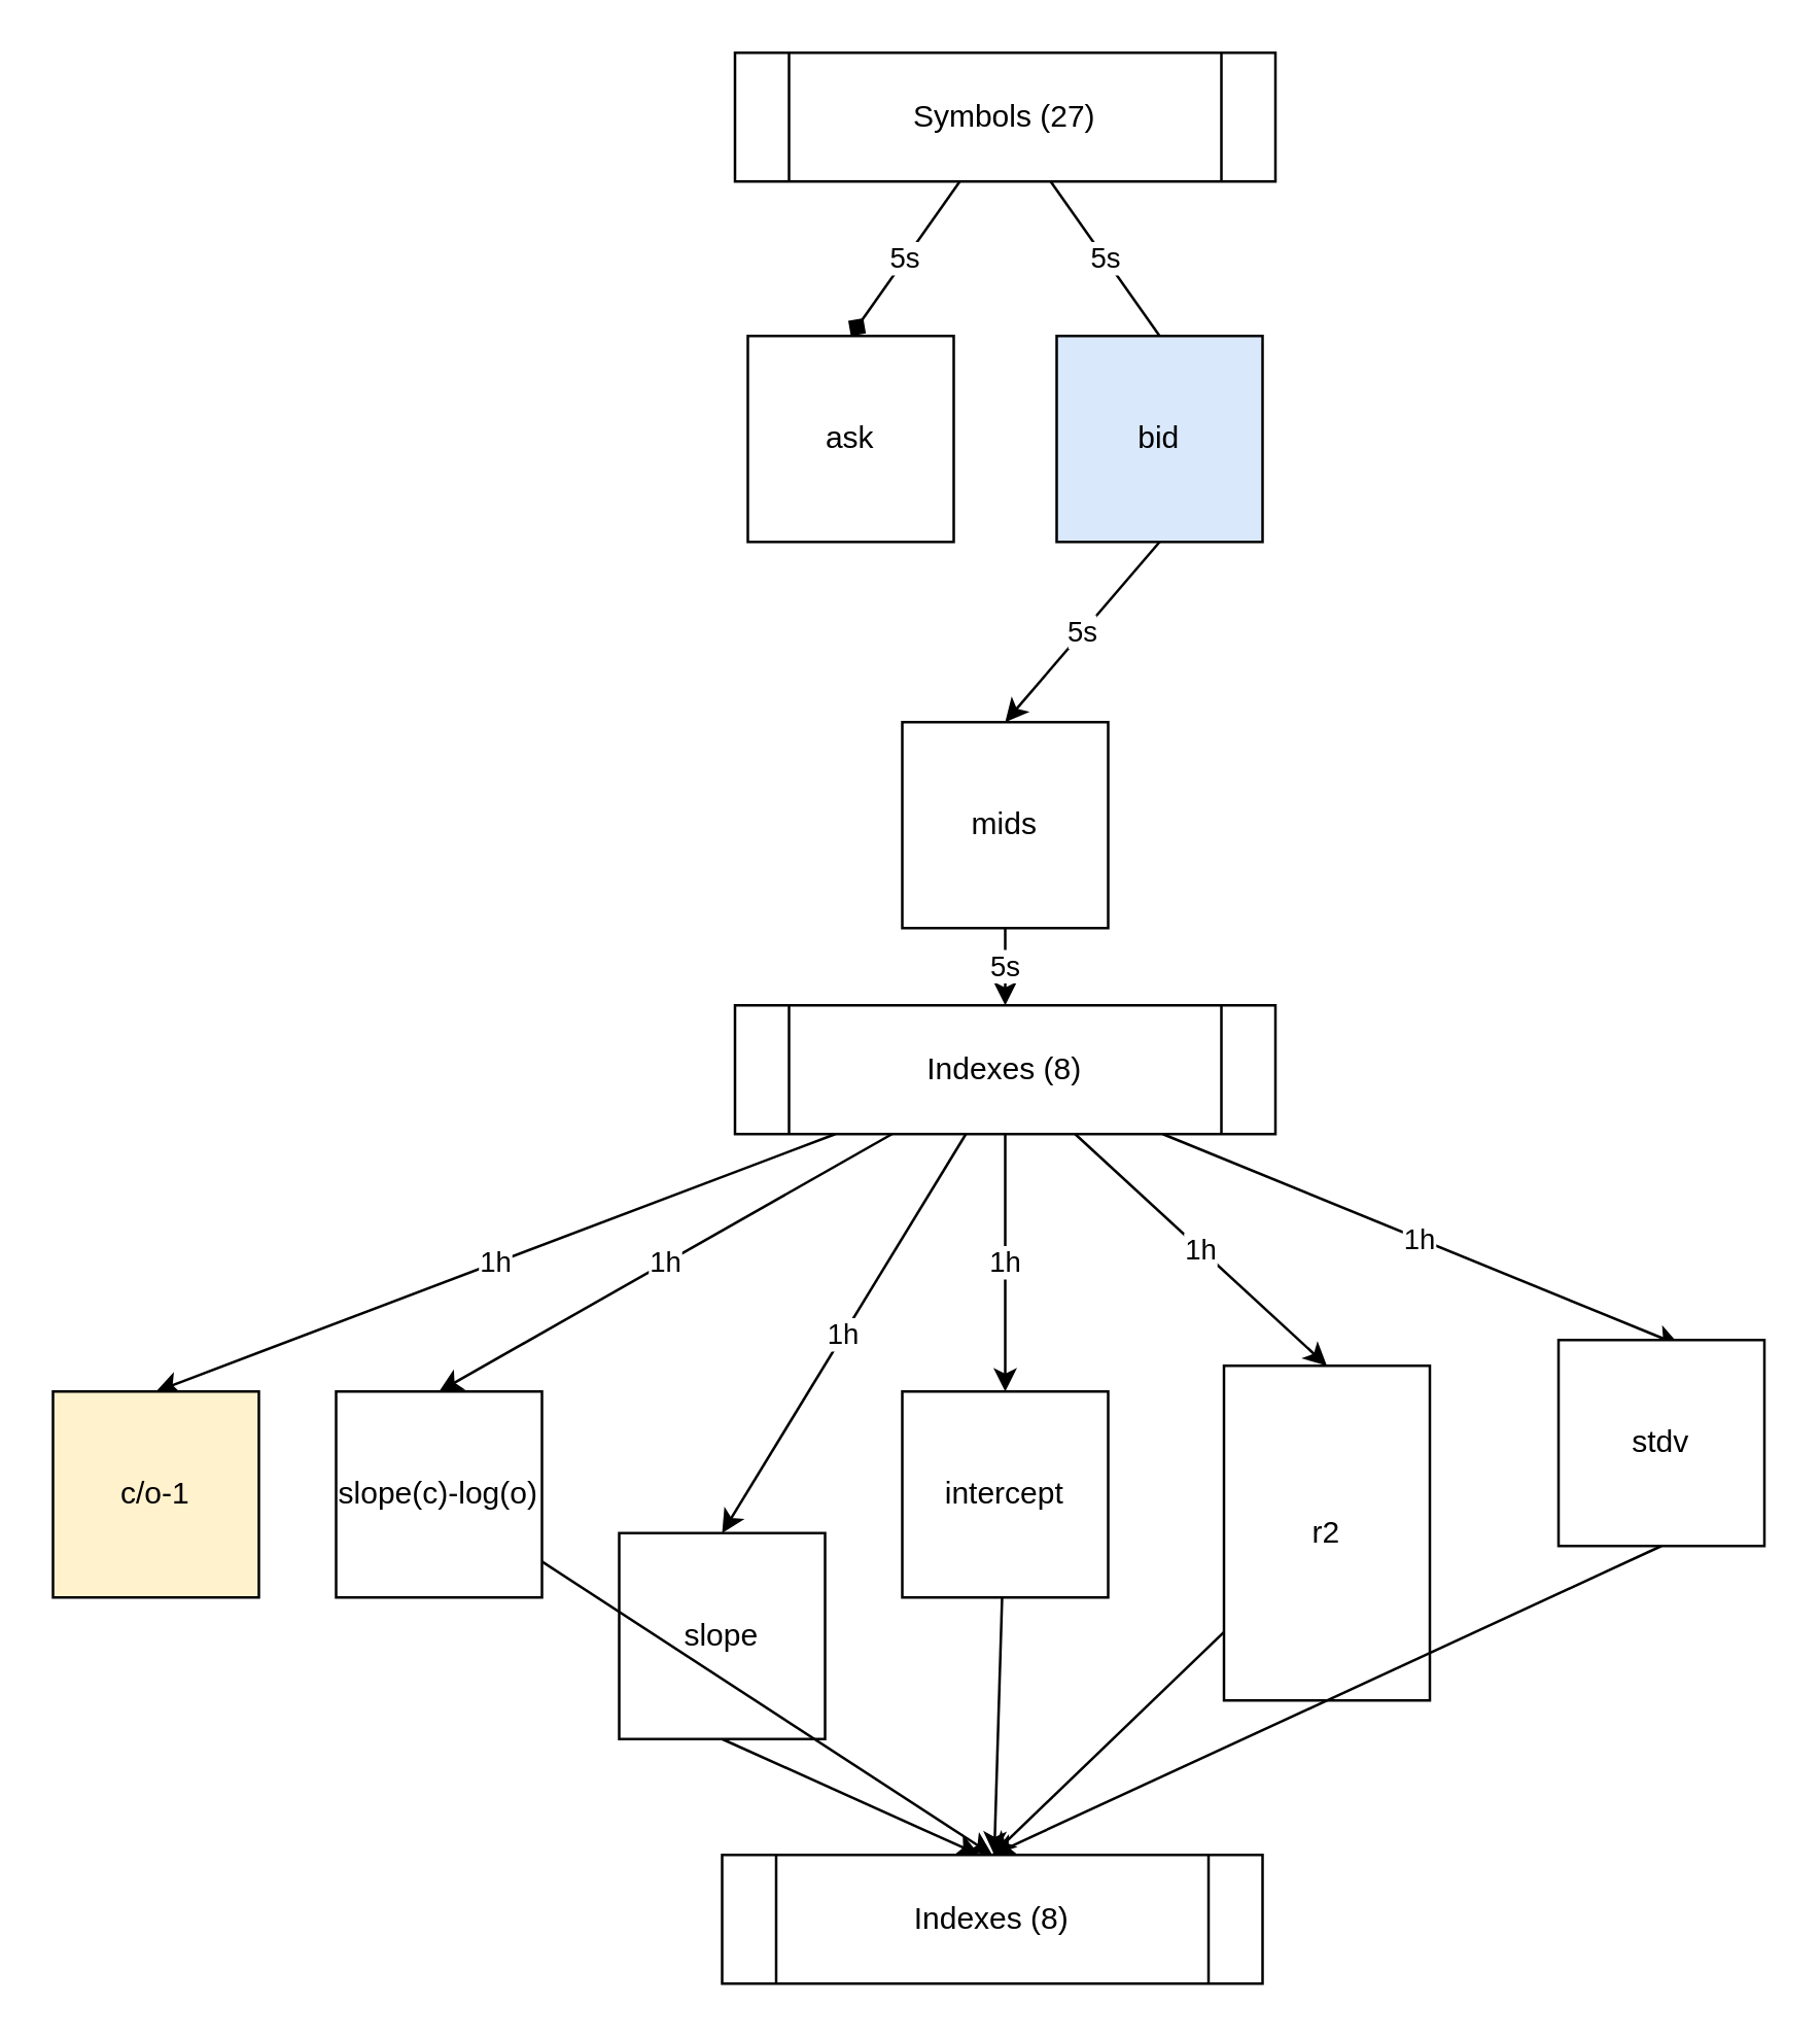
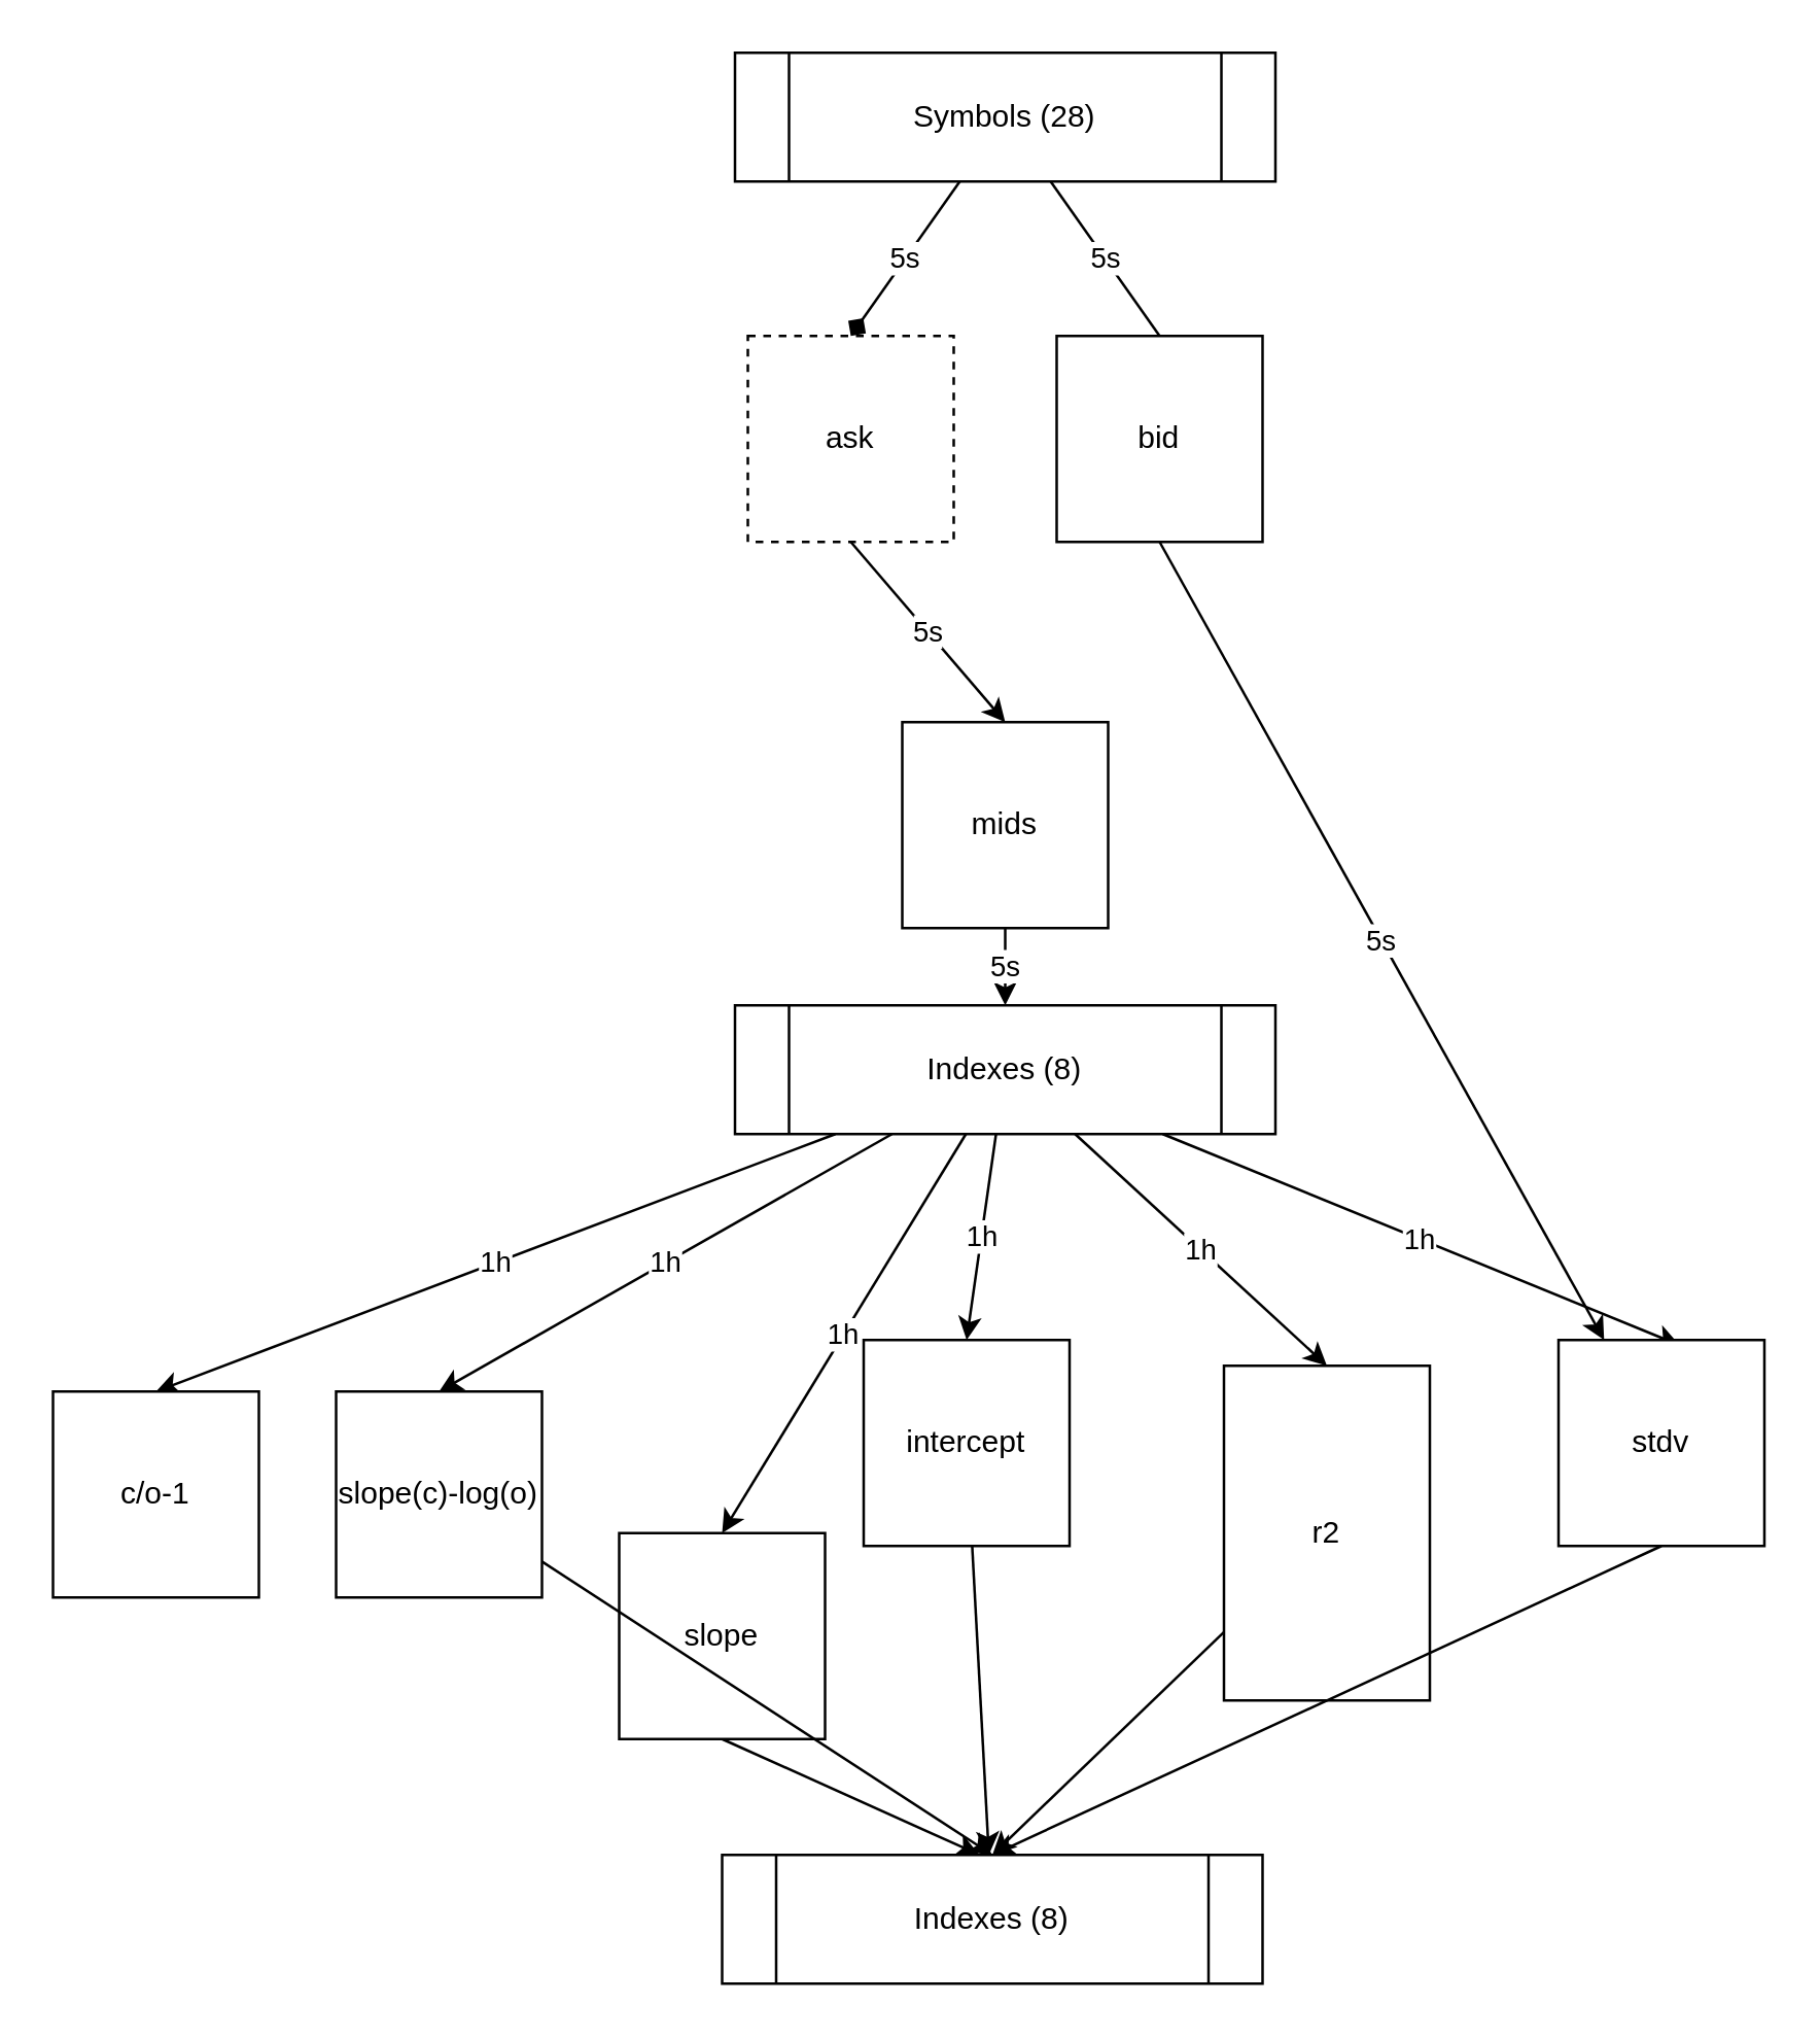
  <mxCell id="0" />
  <mxCell id="1" parent="0" />
- <mxCell id="3" value="ask" style="whiteSpace=wrap;html=1;aspect=fixed;" parent="1" vertex="1"><mxGeometry x="290" y="130" width="80" height="80" as="geometry" /></mxCell>
- <mxCell id="4" value="5s" style="edgeStyle=none;html=1;exitX=0.5;exitY=1;exitDx=0;exitDy=0;entryX=0.5;entryY=0;entryDx=0;entryDy=0;" parent="1" source="5" target="7" edge="1"><mxGeometry relative="1" as="geometry" /></mxCell>
- <mxCell id="5" value="bid" style="whiteSpace=wrap;html=1;aspect=fixed;fillColor=#dae8fc;" parent="1" vertex="1"><mxGeometry x="410" y="130" width="80" height="80" as="geometry" /></mxCell>
+ <mxCell id="2" value="5s" style="edgeStyle=none;html=1;entryX=0.5;entryY=0;entryDx=0;entryDy=0;exitX=0.5;exitY=1;exitDx=0;exitDy=0;" parent="1" source="3" target="7" edge="1"><mxGeometry relative="1" as="geometry" /></mxCell>
+ <mxCell id="3" value="ask" style="whiteSpace=wrap;html=1;aspect=fixed;dashed=1;" parent="1" vertex="1"><mxGeometry x="290" y="130" width="80" height="80" as="geometry" /></mxCell>
+ <mxCell id="4" value="5s" style="edgeStyle=none;html=1;exitX=0.5;exitY=1;exitDx=0;exitDy=0;" parent="1" source="5" target="28" edge="1"><mxGeometry relative="1" as="geometry" /></mxCell>
+ <mxCell id="5" value="bid" style="whiteSpace=wrap;html=1;aspect=fixed;" parent="1" vertex="1"><mxGeometry x="410" y="130" width="80" height="80" as="geometry" /></mxCell>
  <mxCell id="6" value="5s" style="edgeStyle=none;html=1;entryX=0.5;entryY=0;entryDx=0;entryDy=0;" parent="1" source="7" edge="1"><mxGeometry relative="1" as="geometry"><mxPoint x="390" y="390" as="targetPoint" /></mxGeometry></mxCell>
  <mxCell id="7" value="mids" style="whiteSpace=wrap;html=1;aspect=fixed;" parent="1" vertex="1"><mxGeometry x="350" y="280" width="80" height="80" as="geometry" /></mxCell>
  <mxCell id="8" value="5s" style="edgeStyle=none;html=1;entryX=0.5;entryY=0;entryDx=0;entryDy=0;endArrow=diamond;" parent="1" source="10" target="3" edge="1"><mxGeometry relative="1" as="geometry" /></mxCell>
  <mxCell id="9" value="5s" style="edgeStyle=none;html=1;entryX=0.5;entryY=0;entryDx=0;entryDy=0;endArrow=none;" parent="1" source="10" target="5" edge="1"><mxGeometry relative="1" as="geometry" /></mxCell>
- <mxCell id="10" value="Symbols (27)" style="shape=process;whiteSpace=wrap;html=1;backgroundOutline=1;" parent="1" vertex="1"><mxGeometry x="285" y="20" width="210" height="50" as="geometry" /></mxCell>
+ <mxCell id="10" value="Symbols (28)" style="shape=process;whiteSpace=wrap;html=1;backgroundOutline=1;" parent="1" vertex="1"><mxGeometry x="285" y="20" width="210" height="50" as="geometry" /></mxCell>
  <mxCell id="11" value="1h" style="edgeStyle=none;html=1;entryX=0.5;entryY=0;entryDx=0;entryDy=0;" parent="1" source="17" target="21" edge="1"><mxGeometry relative="1" as="geometry" /></mxCell>
  <mxCell id="12" value="1h" style="edgeStyle=none;html=1;entryX=0.5;entryY=0;entryDx=0;entryDy=0;" parent="1" source="17" target="23" edge="1"><mxGeometry relative="1" as="geometry" /></mxCell>
  <mxCell id="13" value="1h" style="edgeStyle=none;html=1;entryX=0.5;entryY=0;entryDx=0;entryDy=0;" parent="1" source="17" target="25" edge="1"><mxGeometry relative="1" as="geometry" /></mxCell>
  <mxCell id="14" value="1h" style="edgeStyle=none;html=1;entryX=0.5;entryY=0;entryDx=0;entryDy=0;" parent="1" source="17" target="26" edge="1"><mxGeometry relative="1" as="geometry" /></mxCell>
  <mxCell id="15" value="1h" style="edgeStyle=none;html=1;entryX=0.5;entryY=0;entryDx=0;entryDy=0;" parent="1" source="17" target="19" edge="1"><mxGeometry relative="1" as="geometry" /></mxCell>
  <mxCell id="16" value="1h" style="edgeStyle=none;html=1;entryX=0.588;entryY=0.025;entryDx=0;entryDy=0;entryPerimeter=0;" parent="1" source="17" target="28" edge="1"><mxGeometry relative="1" as="geometry" /></mxCell>
  <mxCell id="17" value="Indexes (8)" style="shape=process;whiteSpace=wrap;html=1;backgroundOutline=1;" parent="1" vertex="1"><mxGeometry x="285" y="390" width="210" height="50" as="geometry" /></mxCell>
  <mxCell id="18" style="edgeStyle=none;html=1;exitX=0.5;exitY=1;exitDx=0;exitDy=0;" edge="1" parent="1" source="19"><mxGeometry relative="1" as="geometry"><mxPoint x="380" y="720" as="targetPoint" /></mxGeometry></mxCell>
  <mxCell id="19" value="slope" style="whiteSpace=wrap;html=1;aspect=fixed;" parent="1" vertex="1"><mxGeometry x="240" y="595" width="80" height="80" as="geometry" /></mxCell>
  <mxCell id="20" style="edgeStyle=none;html=1;" edge="1" parent="1" source="21" target="29"><mxGeometry relative="1" as="geometry" /></mxCell>
- <mxCell id="21" value="intercept" style="whiteSpace=wrap;html=1;aspect=fixed;" parent="1" vertex="1"><mxGeometry x="350" y="540" width="80" height="80" as="geometry" /></mxCell>
+ <mxCell id="21" value="intercept" style="whiteSpace=wrap;html=1;aspect=fixed;" parent="1" vertex="1"><mxGeometry x="335" y="520" width="80" height="80" as="geometry" /></mxCell>
  <mxCell id="22" style="edgeStyle=none;html=1;entryX=0.5;entryY=0;entryDx=0;entryDy=0;" edge="1" parent="1" source="23" target="29"><mxGeometry relative="1" as="geometry" /></mxCell>
  <mxCell id="23" value="r2" style="whiteSpace=wrap;html=1;aspect=fixed;" parent="1" vertex="1"><mxGeometry x="475" y="530" width="80" height="130" as="geometry" /></mxCell>
  <mxCell id="24" style="edgeStyle=none;html=1;entryX=0.5;entryY=0;entryDx=0;entryDy=0;" edge="1" parent="1" source="25" target="29"><mxGeometry relative="1" as="geometry" /></mxCell>
  <mxCell id="25" value="slope(c)-log(o)" style="whiteSpace=wrap;html=1;aspect=fixed;" parent="1" vertex="1"><mxGeometry x="130" y="540" width="80" height="80" as="geometry" /></mxCell>
- <mxCell id="26" value="c/o-1" style="whiteSpace=wrap;html=1;aspect=fixed;fillColor=#fff2cc;" parent="1" vertex="1"><mxGeometry x="20" y="540" width="80" height="80" as="geometry" /></mxCell>
+ <mxCell id="26" value="c/o-1" style="whiteSpace=wrap;html=1;aspect=fixed;" parent="1" vertex="1"><mxGeometry x="20" y="540" width="80" height="80" as="geometry" /></mxCell>
  <mxCell id="27" style="edgeStyle=none;html=1;entryX=0.5;entryY=0;entryDx=0;entryDy=0;exitX=0.5;exitY=1;exitDx=0;exitDy=0;" edge="1" parent="1" source="28" target="29"><mxGeometry relative="1" as="geometry" /></mxCell>
  <mxCell id="28" value="stdv" style="whiteSpace=wrap;html=1;aspect=fixed;" parent="1" vertex="1"><mxGeometry x="605" y="520" width="80" height="80" as="geometry" /></mxCell>
  <mxCell id="29" value="Indexes (8)" style="shape=process;whiteSpace=wrap;html=1;backgroundOutline=1;" vertex="1" parent="1"><mxGeometry x="280" y="720" width="210" height="50" as="geometry" /></mxCell>
